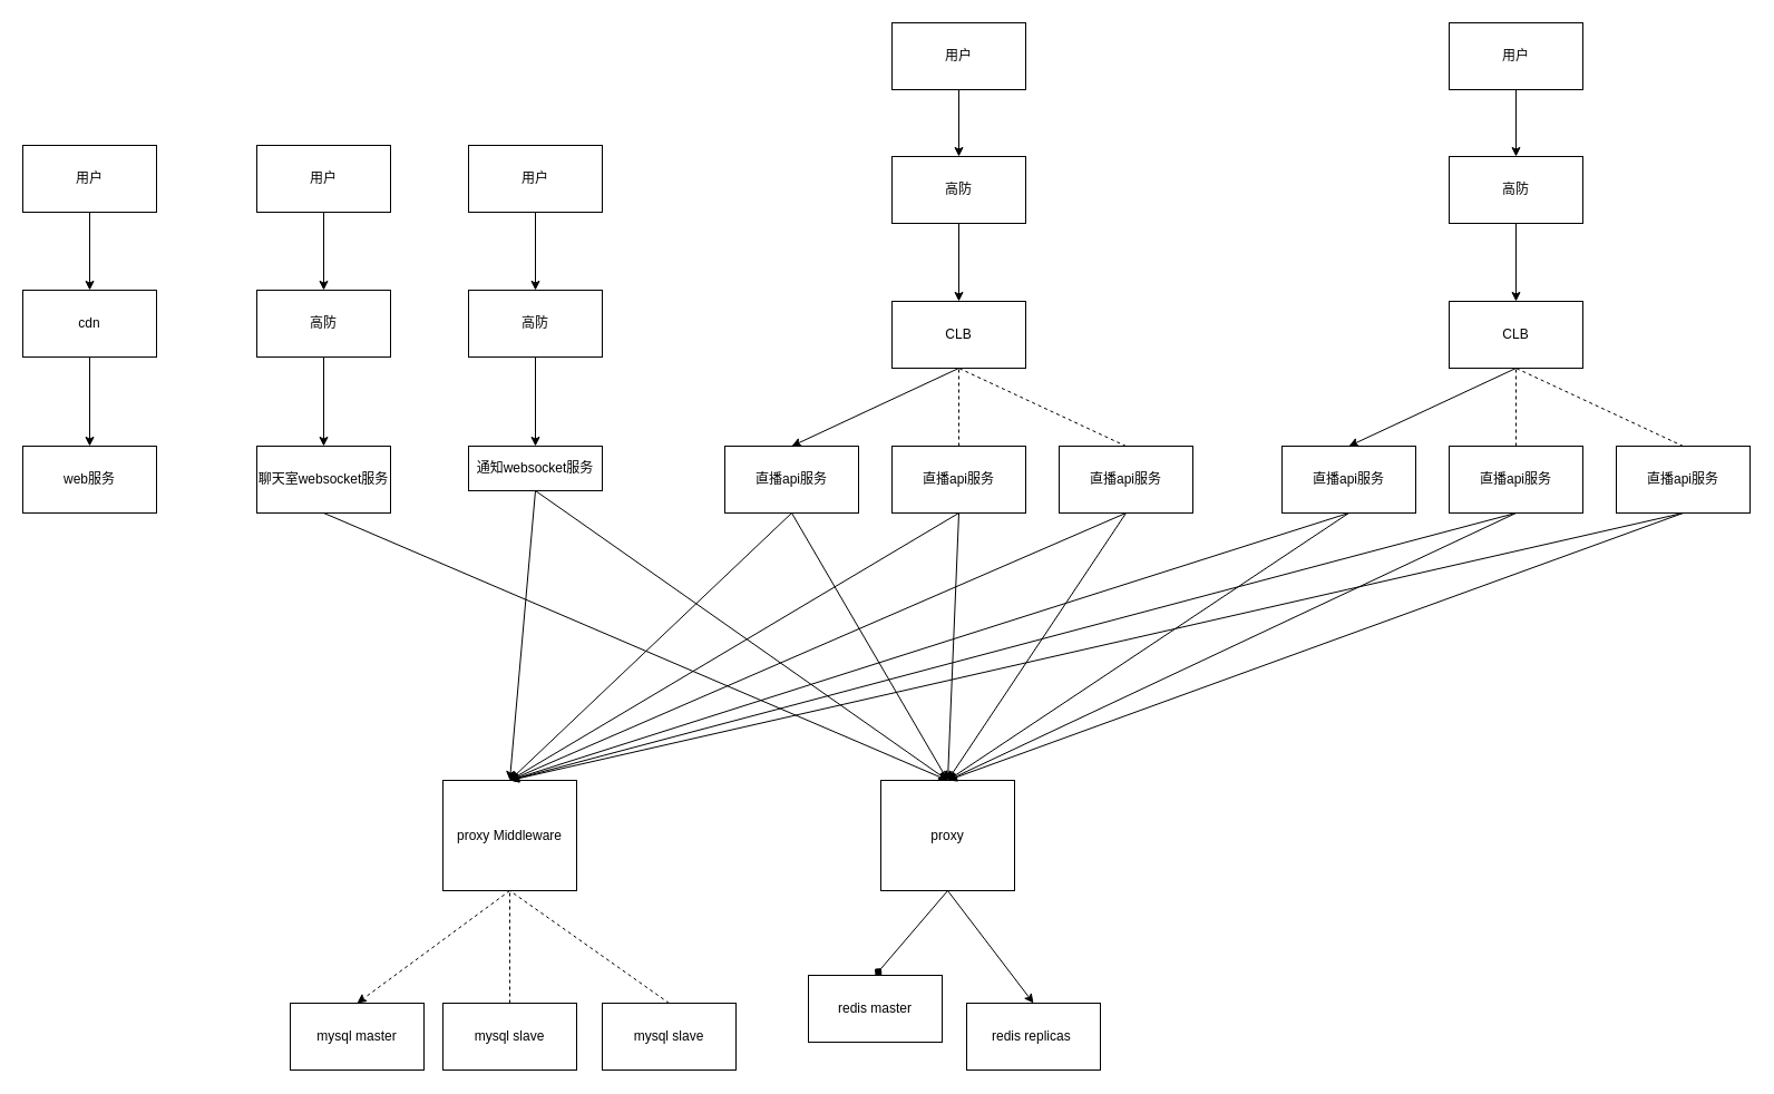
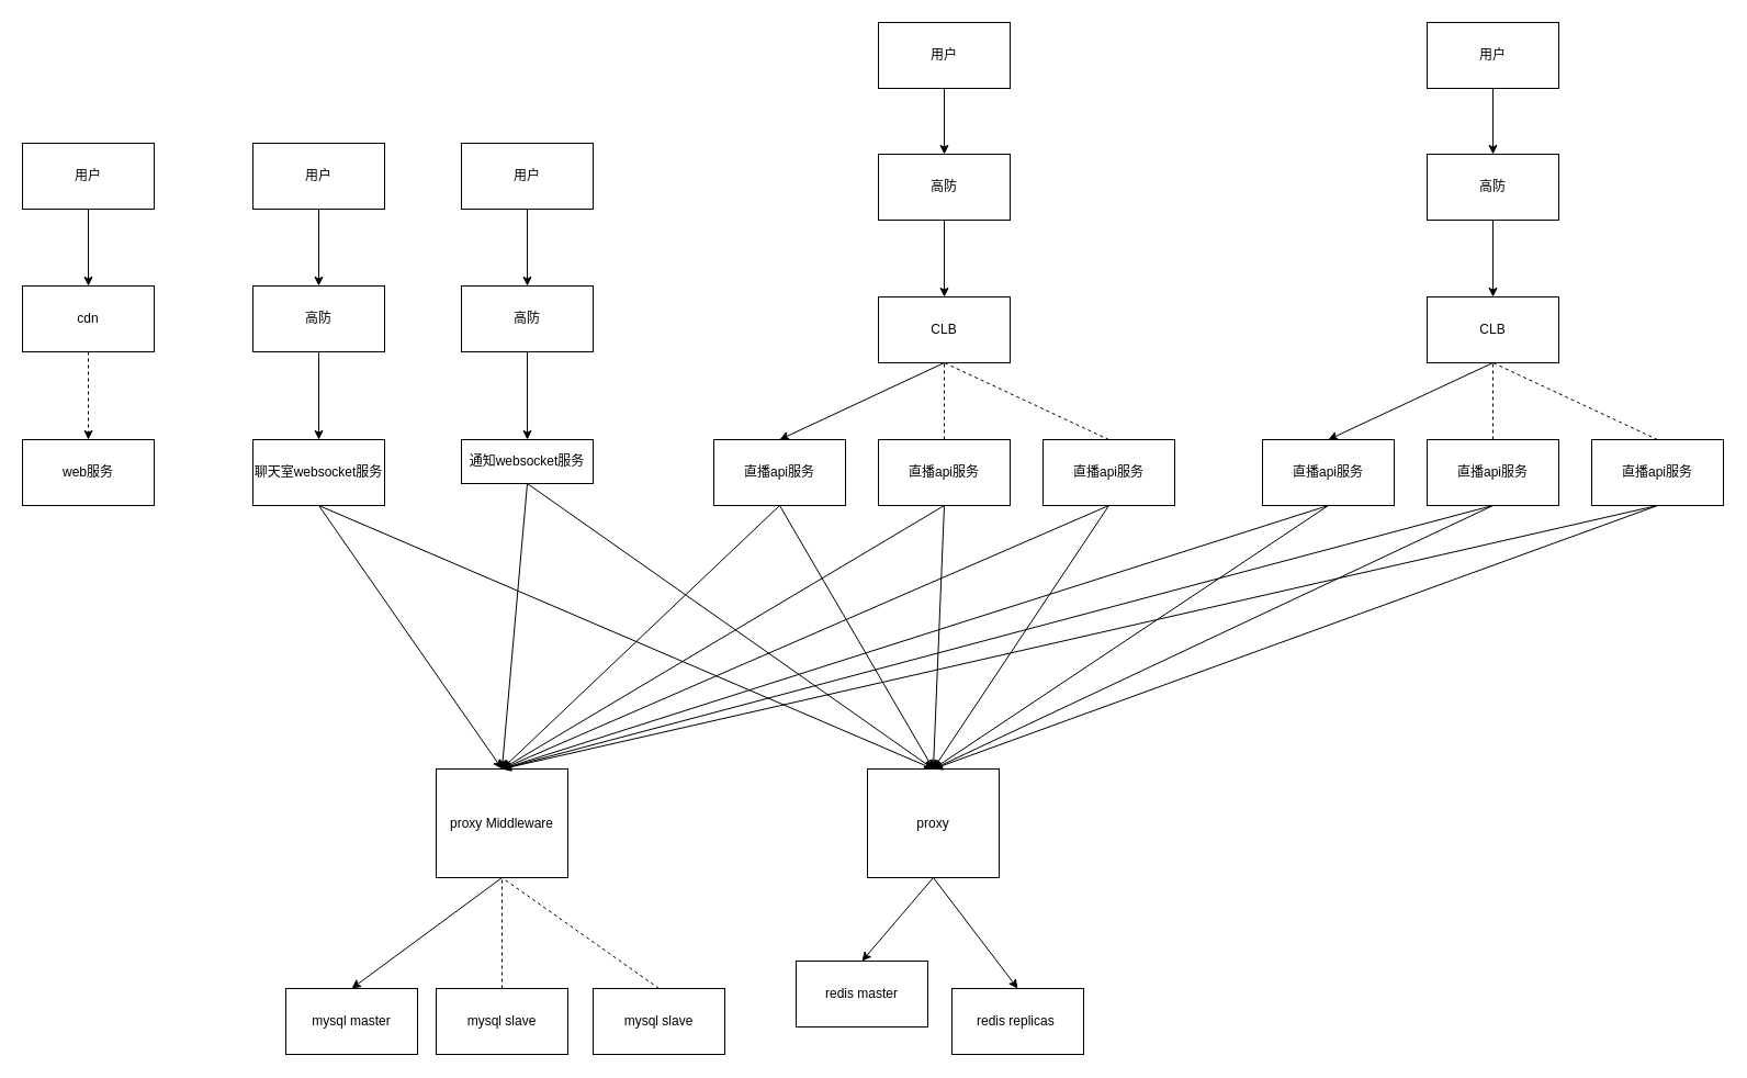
  <mxCell id="0" />
  <mxCell id="1" parent="0" />
  <mxCell id="2" value="用户" style="rounded=0;whiteSpace=wrap;html=1;" vertex="1" parent="1"><mxGeometry x="20" y="130" width="120" height="60" as="geometry" /></mxCell>
  <mxCell id="3" value="cdn" style="rounded=0;whiteSpace=wrap;html=1;" vertex="1" parent="1"><mxGeometry x="20" y="260" width="120" height="60" as="geometry" /></mxCell>
  <mxCell id="4" value="web服务" style="rounded=0;whiteSpace=wrap;html=1;" vertex="1" parent="1"><mxGeometry x="20" y="400" width="120" height="60" as="geometry" /></mxCell>
  <mxCell id="5" value="高防" style="rounded=0;whiteSpace=wrap;html=1;" vertex="1" parent="1"><mxGeometry x="800" y="140" width="120" height="60" as="geometry" /></mxCell>
  <mxCell id="6" value="CLB" style="rounded=0;whiteSpace=wrap;html=1;" vertex="1" parent="1"><mxGeometry x="800" y="270" width="120" height="60" as="geometry" /></mxCell>
  <mxCell id="7" value="直播api服务" style="rounded=0;whiteSpace=wrap;html=1;" vertex="1" parent="1"><mxGeometry x="650" y="400" width="120" height="60" as="geometry" /></mxCell>
  <mxCell id="8" value="直播api服务" style="rounded=0;whiteSpace=wrap;html=1;" vertex="1" parent="1"><mxGeometry x="800" y="400" width="120" height="60" as="geometry" /></mxCell>
  <mxCell id="9" value="" style="endArrow=none;dashed=1;html=1;entryX=0.5;entryY=1;entryDx=0;entryDy=0;exitX=0.5;exitY=0;exitDx=0;exitDy=0;" edge="1" parent="1" source="8" target="6"><mxGeometry width="50" height="50" relative="1" as="geometry"><mxPoint x="680" y="420" as="sourcePoint" /><mxPoint x="730" y="370" as="targetPoint" /></mxGeometry></mxCell>
  <mxCell id="10" value="直播api服务" style="rounded=0;whiteSpace=wrap;html=1;" vertex="1" parent="1"><mxGeometry x="950" y="400" width="120" height="60" as="geometry" /></mxCell>
  <mxCell id="11" value="" style="endArrow=none;dashed=1;html=1;exitX=0.5;exitY=0;exitDx=0;exitDy=0;entryX=0.5;entryY=1;entryDx=0;entryDy=0;" edge="1" parent="1" source="10" target="6"><mxGeometry width="50" height="50" relative="1" as="geometry"><mxPoint x="870" y="410" as="sourcePoint" /><mxPoint x="870" y="340" as="targetPoint" /></mxGeometry></mxCell>
  <mxCell id="12" value="高防" style="rounded=0;whiteSpace=wrap;html=1;" vertex="1" parent="1"><mxGeometry x="1300" y="140" width="120" height="60" as="geometry" /></mxCell>
  <mxCell id="13" value="CLB" style="rounded=0;whiteSpace=wrap;html=1;" vertex="1" parent="1"><mxGeometry x="1300" y="270" width="120" height="60" as="geometry" /></mxCell>
  <mxCell id="14" value="直播api服务" style="rounded=0;whiteSpace=wrap;html=1;" vertex="1" parent="1"><mxGeometry x="1150" y="400" width="120" height="60" as="geometry" /></mxCell>
  <mxCell id="15" value="直播api服务" style="rounded=0;whiteSpace=wrap;html=1;" vertex="1" parent="1"><mxGeometry x="1300" y="400" width="120" height="60" as="geometry" /></mxCell>
  <mxCell id="16" value="" style="endArrow=none;dashed=1;html=1;entryX=0.5;entryY=1;entryDx=0;entryDy=0;exitX=0.5;exitY=0;exitDx=0;exitDy=0;" edge="1" parent="1" source="15" target="13"><mxGeometry width="50" height="50" relative="1" as="geometry"><mxPoint x="1180" y="420" as="sourcePoint" /><mxPoint x="1230" y="370" as="targetPoint" /></mxGeometry></mxCell>
  <mxCell id="17" value="直播api服务" style="rounded=0;whiteSpace=wrap;html=1;" vertex="1" parent="1"><mxGeometry x="1450" y="400" width="120" height="60" as="geometry" /></mxCell>
  <mxCell id="18" value="" style="endArrow=none;dashed=1;html=1;exitX=0.5;exitY=0;exitDx=0;exitDy=0;entryX=0.5;entryY=1;entryDx=0;entryDy=0;" edge="1" parent="1" source="17" target="13"><mxGeometry width="50" height="50" relative="1" as="geometry"><mxPoint x="1370" y="410" as="sourcePoint" /><mxPoint x="1370" y="340" as="targetPoint" /></mxGeometry></mxCell>
  <mxCell id="19" value="proxy&amp;nbsp;Middleware" style="rounded=0;whiteSpace=wrap;html=1;" vertex="1" parent="1"><mxGeometry x="397" y="700" width="120" height="99" as="geometry" /></mxCell>
  <mxCell id="20" value="proxy" style="rounded=0;whiteSpace=wrap;html=1;" vertex="1" parent="1"><mxGeometry x="790" y="700" width="120" height="99" as="geometry" /></mxCell>
  <mxCell id="21" value="" style="endArrow=classic;html=1;entryX=0.5;entryY=0;entryDx=0;entryDy=0;exitX=0.5;exitY=1;exitDx=0;exitDy=0;" edge="1" parent="1" source="2" target="3"><mxGeometry width="50" height="50" relative="1" as="geometry"><mxPoint x="630" y="550" as="sourcePoint" /><mxPoint x="680" y="500" as="targetPoint" /></mxGeometry></mxCell>
- <mxCell id="22" value="" style="endArrow=classic;html=1;exitX=0.5;exitY=1;exitDx=0;exitDy=0;entryX=0.5;entryY=0;entryDx=0;entryDy=0;" edge="1" parent="1" source="3" target="4"><mxGeometry width="50" height="50" relative="1" as="geometry"><mxPoint x="50" y="390" as="sourcePoint" /><mxPoint x="230" y="320" as="targetPoint" /></mxGeometry></mxCell>
+ <mxCell id="22" value="" style="endArrow=classic;html=1;exitX=0.5;exitY=1;exitDx=0;exitDy=0;entryX=0.5;entryY=0;entryDx=0;entryDy=0;dashed=1;" edge="1" parent="1" source="3" target="4"><mxGeometry width="50" height="50" relative="1" as="geometry"><mxPoint x="50" y="390" as="sourcePoint" /><mxPoint x="230" y="320" as="targetPoint" /></mxGeometry></mxCell>
  <mxCell id="23" value="" style="endArrow=classic;html=1;entryX=0.5;entryY=0;entryDx=0;entryDy=0;exitX=0.5;exitY=1;exitDx=0;exitDy=0;" edge="1" parent="1" source="5" target="6"><mxGeometry width="50" height="50" relative="1" as="geometry"><mxPoint x="480" y="200" as="sourcePoint" /><mxPoint x="480" y="270" as="targetPoint" /></mxGeometry></mxCell>
  <mxCell id="24" value="" style="endArrow=classic;html=1;exitX=0.5;exitY=1;exitDx=0;exitDy=0;entryX=0.5;entryY=0;entryDx=0;entryDy=0;" edge="1" parent="1" source="6" target="7"><mxGeometry width="50" height="50" relative="1" as="geometry"><mxPoint x="630" y="660" as="sourcePoint" /><mxPoint x="680" y="600" as="targetPoint" /></mxGeometry></mxCell>
  <mxCell id="25" value="" style="endArrow=classic;html=1;exitX=0.5;exitY=1;exitDx=0;exitDy=0;entryX=0.5;entryY=0;entryDx=0;entryDy=0;" edge="1" parent="1" source="13" target="14"><mxGeometry width="50" height="50" relative="1" as="geometry"><mxPoint x="1190" y="580" as="sourcePoint" /><mxPoint x="1240" y="530" as="targetPoint" /></mxGeometry></mxCell>
  <mxCell id="26" value="" style="endArrow=classic;html=1;exitX=0.5;exitY=1;exitDx=0;exitDy=0;entryX=0.5;entryY=0;entryDx=0;entryDy=0;" edge="1" parent="1" source="12" target="13"><mxGeometry width="50" height="50" relative="1" as="geometry"><mxPoint x="1170" y="260" as="sourcePoint" /><mxPoint x="1220" y="210" as="targetPoint" /></mxGeometry></mxCell>
  <mxCell id="27" value="" style="endArrow=classic;html=1;exitX=0.5;exitY=1;exitDx=0;exitDy=0;entryX=0.5;entryY=0;entryDx=0;entryDy=0;" edge="1" parent="1" source="7" target="19"><mxGeometry width="50" height="50" relative="1" as="geometry"><mxPoint x="860" y="640" as="sourcePoint" /><mxPoint x="910" y="590" as="targetPoint" /></mxGeometry></mxCell>
  <mxCell id="28" value="" style="endArrow=classic;html=1;exitX=0.5;exitY=1;exitDx=0;exitDy=0;entryX=0.5;entryY=0;entryDx=0;entryDy=0;" edge="1" parent="1" source="8" target="19"><mxGeometry width="50" height="50" relative="1" as="geometry"><mxPoint x="720" y="470" as="sourcePoint" /><mxPoint x="1000" y="710" as="targetPoint" /></mxGeometry></mxCell>
  <mxCell id="29" value="" style="endArrow=classic;html=1;exitX=0.5;exitY=1;exitDx=0;exitDy=0;entryX=0.5;entryY=0;entryDx=0;entryDy=0;" edge="1" parent="1" source="10" target="19"><mxGeometry width="50" height="50" relative="1" as="geometry"><mxPoint x="1050" y="610" as="sourcePoint" /><mxPoint x="990" y="700" as="targetPoint" /></mxGeometry></mxCell>
  <mxCell id="30" value="" style="endArrow=classic;html=1;exitX=0.5;exitY=1;exitDx=0;exitDy=0;entryX=0.5;entryY=0;entryDx=0;entryDy=0;" edge="1" parent="1" source="7" target="20"><mxGeometry width="50" height="50" relative="1" as="geometry"><mxPoint x="680" y="650" as="sourcePoint" /><mxPoint x="730" y="600" as="targetPoint" /></mxGeometry></mxCell>
  <mxCell id="31" value="" style="endArrow=classic;html=1;exitX=0.5;exitY=1;exitDx=0;exitDy=0;entryX=0.5;entryY=0;entryDx=0;entryDy=0;" edge="1" parent="1" source="8" target="20"><mxGeometry width="50" height="50" relative="1" as="geometry"><mxPoint x="740" y="710" as="sourcePoint" /><mxPoint x="790" y="660" as="targetPoint" /></mxGeometry></mxCell>
  <mxCell id="32" value="" style="endArrow=classic;html=1;exitX=0.5;exitY=1;exitDx=0;exitDy=0;entryX=0.5;entryY=0;entryDx=0;entryDy=0;" edge="1" parent="1" source="10" target="20"><mxGeometry width="50" height="50" relative="1" as="geometry"><mxPoint x="720" y="680" as="sourcePoint" /><mxPoint x="770" y="630" as="targetPoint" /></mxGeometry></mxCell>
  <mxCell id="33" value="" style="endArrow=classic;html=1;exitX=0.5;exitY=1;exitDx=0;exitDy=0;entryX=0.5;entryY=0;entryDx=0;entryDy=0;" edge="1" parent="1" source="14" target="20"><mxGeometry width="50" height="50" relative="1" as="geometry"><mxPoint x="1400" y="700" as="sourcePoint" /><mxPoint x="1450" y="650" as="targetPoint" /></mxGeometry></mxCell>
  <mxCell id="34" value="" style="endArrow=classic;html=1;exitX=0.5;exitY=1;exitDx=0;exitDy=0;entryX=0.5;entryY=0;entryDx=0;entryDy=0;" edge="1" parent="1" source="15" target="20"><mxGeometry width="50" height="50" relative="1" as="geometry"><mxPoint x="1360" y="680" as="sourcePoint" /><mxPoint x="1410" y="630" as="targetPoint" /></mxGeometry></mxCell>
  <mxCell id="35" value="" style="endArrow=classic;html=1;exitX=0.5;exitY=1;exitDx=0;exitDy=0;entryX=0.5;entryY=0;entryDx=0;entryDy=0;" edge="1" parent="1" source="17" target="20"><mxGeometry width="50" height="50" relative="1" as="geometry"><mxPoint x="1380" y="700" as="sourcePoint" /><mxPoint x="1430" y="650" as="targetPoint" /></mxGeometry></mxCell>
  <mxCell id="36" value="" style="endArrow=classic;html=1;exitX=0.5;exitY=1;exitDx=0;exitDy=0;entryX=0.5;entryY=0;entryDx=0;entryDy=0;" edge="1" parent="1" source="14" target="19"><mxGeometry width="50" height="50" relative="1" as="geometry"><mxPoint x="1380" y="710" as="sourcePoint" /><mxPoint x="1430" y="660" as="targetPoint" /></mxGeometry></mxCell>
  <mxCell id="37" value="" style="endArrow=classic;html=1;exitX=0.5;exitY=1;exitDx=0;exitDy=0;entryX=0.5;entryY=0;entryDx=0;entryDy=0;" edge="1" parent="1" source="15" target="19"><mxGeometry width="50" height="50" relative="1" as="geometry"><mxPoint x="1410" y="770" as="sourcePoint" /><mxPoint x="1460" y="720" as="targetPoint" /></mxGeometry></mxCell>
  <mxCell id="38" value="" style="endArrow=classic;html=1;exitX=0.5;exitY=1;exitDx=0;exitDy=0;entryX=0.5;entryY=0;entryDx=0;entryDy=0;" edge="1" parent="1" source="17" target="19"><mxGeometry width="50" height="50" relative="1" as="geometry"><mxPoint x="1430" y="760" as="sourcePoint" /><mxPoint x="1480" y="710" as="targetPoint" /></mxGeometry></mxCell>
  <mxCell id="39" value="用户" style="rounded=0;whiteSpace=wrap;html=1;" vertex="1" parent="1"><mxGeometry x="800" y="20" width="120" height="60" as="geometry" /></mxCell>
  <mxCell id="40" value="" style="endArrow=classic;html=1;exitX=0.5;exitY=1;exitDx=0;exitDy=0;" edge="1" parent="1" source="39"><mxGeometry width="50" height="50" relative="1" as="geometry"><mxPoint x="870" y="210" as="sourcePoint" /><mxPoint x="860" y="140" as="targetPoint" /></mxGeometry></mxCell>
  <mxCell id="41" value="用户" style="rounded=0;whiteSpace=wrap;html=1;" vertex="1" parent="1"><mxGeometry x="1300" y="20" width="120" height="60" as="geometry" /></mxCell>
  <mxCell id="42" value="" style="endArrow=classic;html=1;exitX=0.5;exitY=1;exitDx=0;exitDy=0;" edge="1" parent="1" source="41" target="12"><mxGeometry width="50" height="50" relative="1" as="geometry"><mxPoint x="870" y="90" as="sourcePoint" /><mxPoint x="870" y="150" as="targetPoint" /></mxGeometry></mxCell>
  <mxCell id="43" value="用户" style="rounded=0;whiteSpace=wrap;html=1;" vertex="1" parent="1"><mxGeometry x="230" y="130" width="120" height="60" as="geometry" /></mxCell>
  <mxCell id="44" value="高防" style="rounded=0;whiteSpace=wrap;html=1;" vertex="1" parent="1"><mxGeometry x="230" y="260" width="120" height="60" as="geometry" /></mxCell>
  <mxCell id="45" value="聊天室websocket服务" style="rounded=0;whiteSpace=wrap;html=1;" vertex="1" parent="1"><mxGeometry x="230" y="400" width="120" height="60" as="geometry" /></mxCell>
  <mxCell id="46" value="" style="endArrow=classic;html=1;entryX=0.5;entryY=0;entryDx=0;entryDy=0;exitX=0.5;exitY=1;exitDx=0;exitDy=0;" edge="1" parent="1" source="43" target="44"><mxGeometry width="50" height="50" relative="1" as="geometry"><mxPoint x="280" y="200" as="sourcePoint" /><mxPoint x="310" y="200" as="targetPoint" /></mxGeometry></mxCell>
  <mxCell id="47" value="" style="endArrow=classic;html=1;exitX=0.5;exitY=1;exitDx=0;exitDy=0;entryX=0.5;entryY=0;entryDx=0;entryDy=0;" edge="1" parent="1" source="44" target="45"><mxGeometry width="50" height="50" relative="1" as="geometry"><mxPoint x="420" y="400" as="sourcePoint" /><mxPoint x="470" y="350" as="targetPoint" /></mxGeometry></mxCell>
  <mxCell id="48" value="用户" style="rounded=0;whiteSpace=wrap;html=1;" vertex="1" parent="1"><mxGeometry x="420" y="130" width="120" height="60" as="geometry" /></mxCell>
  <mxCell id="49" value="高防" style="rounded=0;whiteSpace=wrap;html=1;" vertex="1" parent="1"><mxGeometry x="420" y="260" width="120" height="60" as="geometry" /></mxCell>
  <mxCell id="50" value="通知websocket服务" style="rounded=0;whiteSpace=wrap;html=1;" vertex="1" parent="1"><mxGeometry x="420" y="400" width="120" height="40" as="geometry" /></mxCell>
  <mxCell id="51" value="" style="endArrow=classic;html=1;entryX=0.5;entryY=0;entryDx=0;entryDy=0;exitX=0.5;exitY=1;exitDx=0;exitDy=0;" edge="1" parent="1" source="48" target="49"><mxGeometry width="50" height="50" relative="1" as="geometry"><mxPoint x="470" y="200" as="sourcePoint" /><mxPoint x="500" y="200" as="targetPoint" /></mxGeometry></mxCell>
  <mxCell id="52" value="" style="endArrow=classic;html=1;exitX=0.5;exitY=1;exitDx=0;exitDy=0;entryX=0.5;entryY=0;entryDx=0;entryDy=0;" edge="1" parent="1" source="49" target="50"><mxGeometry width="50" height="50" relative="1" as="geometry"><mxPoint x="610" y="400" as="sourcePoint" /><mxPoint x="660" y="350" as="targetPoint" /></mxGeometry></mxCell>
  <mxCell id="53" value="mysql master" style="rounded=0;whiteSpace=wrap;html=1;" vertex="1" parent="1"><mxGeometry x="260" y="900" width="120" height="60" as="geometry" /></mxCell>
  <mxCell id="54" value="mysql slave" style="rounded=0;whiteSpace=wrap;html=1;" vertex="1" parent="1"><mxGeometry x="397" y="900" width="120" height="60" as="geometry" /></mxCell>
- <mxCell id="55" value="" style="endArrow=classic;html=1;exitX=0.5;exitY=1;exitDx=0;exitDy=0;entryX=0.5;entryY=0;entryDx=0;entryDy=0;dashed=1;" edge="1" parent="1" source="19" target="53"><mxGeometry width="50" height="50" relative="1" as="geometry"><mxPoint x="620" y="860" as="sourcePoint" /><mxPoint x="670" y="810" as="targetPoint" /></mxGeometry></mxCell>
+ <mxCell id="55" value="" style="endArrow=classic;html=1;exitX=0.5;exitY=1;exitDx=0;exitDy=0;entryX=0.5;entryY=0;entryDx=0;entryDy=0;" edge="1" parent="1" source="19" target="53"><mxGeometry width="50" height="50" relative="1" as="geometry"><mxPoint x="620" y="860" as="sourcePoint" /><mxPoint x="670" y="810" as="targetPoint" /></mxGeometry></mxCell>
  <mxCell id="56" value="" style="endArrow=none;dashed=1;html=1;exitX=0.5;exitY=0;exitDx=0;exitDy=0;entryX=0.5;entryY=1;entryDx=0;entryDy=0;" edge="1" parent="1" source="54" target="19"><mxGeometry width="50" height="50" relative="1" as="geometry"><mxPoint x="940" y="870" as="sourcePoint" /><mxPoint x="590" y="790" as="targetPoint" /></mxGeometry></mxCell>
  <mxCell id="57" value="" style="endArrow=classic;html=1;entryX=0.5;entryY=0;entryDx=0;entryDy=0;exitX=0.5;exitY=1;exitDx=0;exitDy=0;" edge="1" parent="1" source="50" target="19"><mxGeometry width="50" height="50" relative="1" as="geometry"><mxPoint x="440" y="660" as="sourcePoint" /><mxPoint x="490" y="610" as="targetPoint" /></mxGeometry></mxCell>
+ <mxCell id="58" value="" style="endArrow=classic;html=1;exitX=0.5;exitY=1;exitDx=0;exitDy=0;entryX=0.5;entryY=0;entryDx=0;entryDy=0;" edge="1" parent="1" source="45" target="19"><mxGeometry width="50" height="50" relative="1" as="geometry"><mxPoint x="490" y="470" as="sourcePoint" /><mxPoint x="360" y="680" as="targetPoint" /></mxGeometry></mxCell>
  <mxCell id="59" value="mysql slave" style="rounded=0;whiteSpace=wrap;html=1;" vertex="1" parent="1"><mxGeometry x="540" y="900" width="120" height="60" as="geometry" /></mxCell>
  <mxCell id="60" value="" style="endArrow=none;dashed=1;html=1;entryX=0.5;entryY=1;entryDx=0;entryDy=0;exitX=0.5;exitY=0;exitDx=0;exitDy=0;" edge="1" parent="1" source="59" target="19"><mxGeometry width="50" height="50" relative="1" as="geometry"><mxPoint x="650" y="880" as="sourcePoint" /><mxPoint x="700" y="830" as="targetPoint" /></mxGeometry></mxCell>
  <mxCell id="61" value="redis master" style="rounded=0;whiteSpace=wrap;html=1;" vertex="1" parent="1"><mxGeometry x="725" y="875" width="120" height="60" as="geometry" /></mxCell>
  <mxCell id="62" value="redis replicas&amp;nbsp;&lt;span style=&quot;color: rgba(0 , 0 , 0 , 0) ; font-family: monospace ; font-size: 0px&quot;&gt;%3CmxGraphModel%3E%3Croot%3E%3CmxCell%20id%3D%220%22%2F%3E%3CmxCell%20id%3D%221%22%20parent%3D%220%22%2F%3E%3CmxCell%20id%3D%222%22%20value%3D%22mysql%20master%22%20style%3D%22rounded%3D0%3BwhiteSpace%3Dwrap%3Bhtml%3D1%3B%22%20vertex%3D%221%22%20parent%3D%221%22%3E%3CmxGeometry%20x%3D%22-550%22%20y%3D%22-240%22%20width%3D%22120%22%20height%3D%2260%22%20as%3D%22geometry%22%2F%3E%3C%2FmxCell%3E%3CmxCell%20id%3D%223%22%20value%3D%22mysql%20slave%22%20style%3D%22rounded%3D0%3BwhiteSpace%3Dwrap%3Bhtml%3D1%3B%22%20vertex%3D%221%22%20parent%3D%221%22%3E%3CmxGeometry%20x%3D%22-413%22%20y%3D%22-240%22%20width%3D%22120%22%20height%3D%2260%22%20as%3D%22geometry%22%2F%3E%3C%2FmxCell%3E%3CmxCell%20id%3D%224%22%20value%3D%22mysql%20slave%22%20style%3D%22rounded%3D0%3BwhiteSpace%3Dwrap%3Bhtml%3D1%3B%22%20vertex%3D%221%22%20parent%3D%221%22%3E%3CmxGeometry%20x%3D%22-270%22%20y%3D%22-240%22%20width%3D%22120%22%20height%3D%2260%22%20as%3D%22geometry%22%2F%3E%3C%2FmxCell%3E%3C%2Froot%3E%3C%2FmxGraphModel%3E&lt;/span&gt;" style="rounded=0;whiteSpace=wrap;html=1;" vertex="1" parent="1"><mxGeometry x="867" y="900" width="120" height="60" as="geometry" /></mxCell>
- <mxCell id="63" value="" style="endArrow=diamond;html=1;exitX=0.5;exitY=1;exitDx=0;exitDy=0;entryX=0.5;entryY=0;entryDx=0;entryDy=0;" edge="1" parent="1" source="20" target="61"><mxGeometry width="50" height="50" relative="1" as="geometry"><mxPoint x="700" y="870" as="sourcePoint" /><mxPoint x="750" y="820" as="targetPoint" /></mxGeometry></mxCell>
+ <mxCell id="63" value="" style="endArrow=classic;html=1;exitX=0.5;exitY=1;exitDx=0;exitDy=0;entryX=0.5;entryY=0;entryDx=0;entryDy=0;" edge="1" parent="1" source="20" target="61"><mxGeometry width="50" height="50" relative="1" as="geometry"><mxPoint x="700" y="870" as="sourcePoint" /><mxPoint x="750" y="820" as="targetPoint" /></mxGeometry></mxCell>
  <mxCell id="64" value="" style="endArrow=classic;html=1;exitX=0.5;exitY=1;exitDx=0;exitDy=0;entryX=0.5;entryY=0;entryDx=0;entryDy=0;" edge="1" parent="1" source="20" target="62"><mxGeometry width="50" height="50" relative="1" as="geometry"><mxPoint x="920" y="880" as="sourcePoint" /><mxPoint x="970" y="830" as="targetPoint" /></mxGeometry></mxCell>
  <mxCell id="65" value="" style="endArrow=classic;html=1;exitX=0.5;exitY=1;exitDx=0;exitDy=0;entryX=0.5;entryY=0;entryDx=0;entryDy=0;" edge="1" parent="1" source="45" target="20"><mxGeometry width="50" height="50" relative="1" as="geometry"><mxPoint x="190" y="650" as="sourcePoint" /><mxPoint x="240" y="600" as="targetPoint" /></mxGeometry></mxCell>
  <mxCell id="66" value="" style="endArrow=classic;html=1;exitX=0.5;exitY=1;exitDx=0;exitDy=0;entryX=0.5;entryY=0;entryDx=0;entryDy=0;" edge="1" parent="1" source="50" target="20"><mxGeometry width="50" height="50" relative="1" as="geometry"><mxPoint x="150" y="740" as="sourcePoint" /><mxPoint x="200" y="690" as="targetPoint" /></mxGeometry></mxCell>
